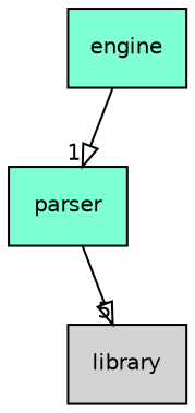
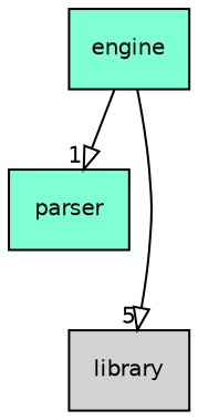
  digraph {
    compound=true
    fontname="DejaVu Sans"
    node [fillcolor=aquamarine fontname="DejaVu Sans" fontsize=10 shape=box style=filled]
    edge [arrowhead=onormal fontname="DejaVu Sans" labeldistance=1.5 labelfontname=Helvetica labelfontsize=10]
    n1 [label=engine pencolor=black]
    n2 [label=parser]
    n3 [fillcolor=lightgrey label=library]
    n1 -> n2 [headlabel=1]
-   n2 -> n3 [headlabel=5]
+   n1 -> n3 [headlabel=5]
  }
